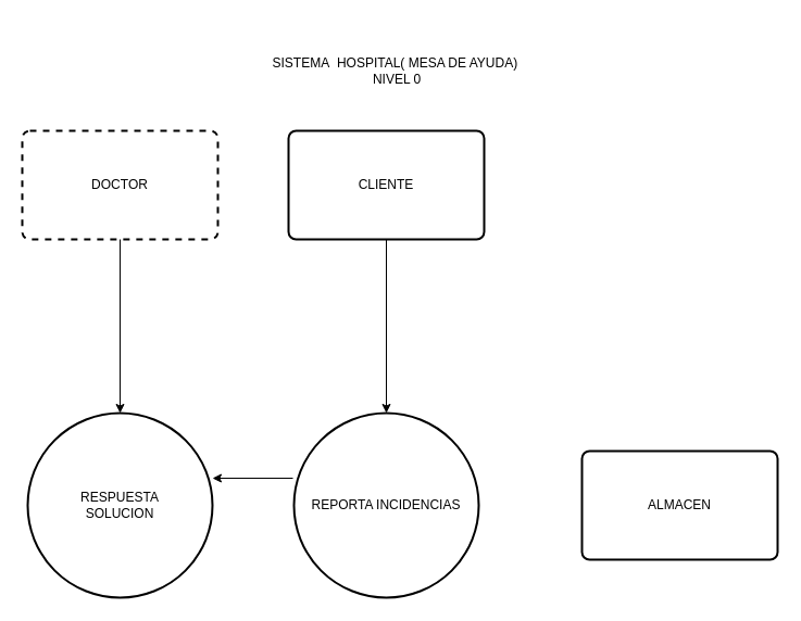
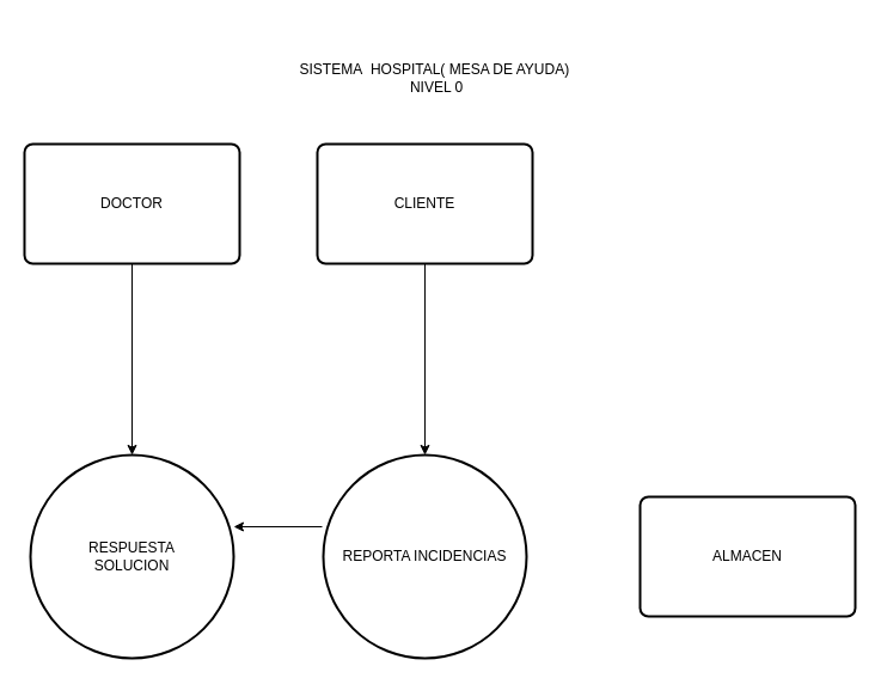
  <mxCell id="0" />
  <mxCell id="1" parent="0" />
- <mxCell id="2" value="DOCTOR" style="rounded=1;whiteSpace=wrap;html=1;absoluteArcSize=1;arcSize=14;strokeWidth=2;dashed=1;" vertex="1" parent="1"><mxGeometry x="20" y="120" width="180" height="100" as="geometry" /></mxCell>
+ <mxCell id="2" value="DOCTOR" style="rounded=1;whiteSpace=wrap;html=1;absoluteArcSize=1;arcSize=14;strokeWidth=2;" vertex="1" parent="1"><mxGeometry x="20" y="120" width="180" height="100" as="geometry" /></mxCell>
  <mxCell id="3" value="RESPUESTA&lt;div&gt;SOLUCION&lt;/div&gt;" style="strokeWidth=2;html=1;shape=mxgraph.flowchart.start_2;whiteSpace=wrap;" vertex="1" parent="1"><mxGeometry x="25" y="380" width="170" height="170" as="geometry" /></mxCell>
  <mxCell id="4" value="REPORTA INCIDENCIAS" style="strokeWidth=2;html=1;shape=mxgraph.flowchart.start_2;whiteSpace=wrap;" vertex="1" parent="1"><mxGeometry x="270" y="380" width="170" height="170" as="geometry" /></mxCell>
  <mxCell id="5" value="CLIENTE" style="rounded=1;whiteSpace=wrap;html=1;absoluteArcSize=1;arcSize=14;strokeWidth=2;" vertex="1" parent="1"><mxGeometry x="265" y="120" width="180" height="100" as="geometry" /></mxCell>
  <mxCell id="6" value="ALMACEN" style="rounded=1;whiteSpace=wrap;html=1;absoluteArcSize=1;arcSize=14;strokeWidth=2;" vertex="1" parent="1"><mxGeometry x="535" y="415" width="180" height="100" as="geometry" /></mxCell>
  <mxCell id="7" style="edgeStyle=orthogonalEdgeStyle;rounded=0;orthogonalLoop=1;jettySize=auto;html=1;" edge="1" parent="1"><mxGeometry relative="1" as="geometry"><mxPoint x="269" y="440" as="sourcePoint" /><mxPoint x="195" y="440" as="targetPoint" /><Array as="points"><mxPoint x="269" y="440" /></Array></mxGeometry></mxCell>
  <mxCell id="8" style="edgeStyle=orthogonalEdgeStyle;rounded=0;orthogonalLoop=1;jettySize=auto;html=1;exitX=0.5;exitY=1;exitDx=0;exitDy=0;entryX=0.5;entryY=0;entryDx=0;entryDy=0;entryPerimeter=0;" edge="1" parent="1" source="5" target="4"><mxGeometry relative="1" as="geometry" /></mxCell>
  <mxCell id="9" style="edgeStyle=orthogonalEdgeStyle;rounded=0;orthogonalLoop=1;jettySize=auto;html=1;exitX=0.5;exitY=1;exitDx=0;exitDy=0;entryX=0.5;entryY=0;entryDx=0;entryDy=0;entryPerimeter=0;" edge="1" parent="1" source="2" target="3"><mxGeometry relative="1" as="geometry" /></mxCell>
  <mxCell id="10" value="SISTEMA&amp;nbsp; HOSPITAL( MESA DE AYUDA)&amp;nbsp;&lt;div&gt;NIVEL 0&lt;/div&gt;" style="text;html=1;align=center;verticalAlign=middle;whiteSpace=wrap;rounded=0;" vertex="1" parent="1"><mxGeometry x="125" y="20" width="480" height="90" as="geometry" /></mxCell>
